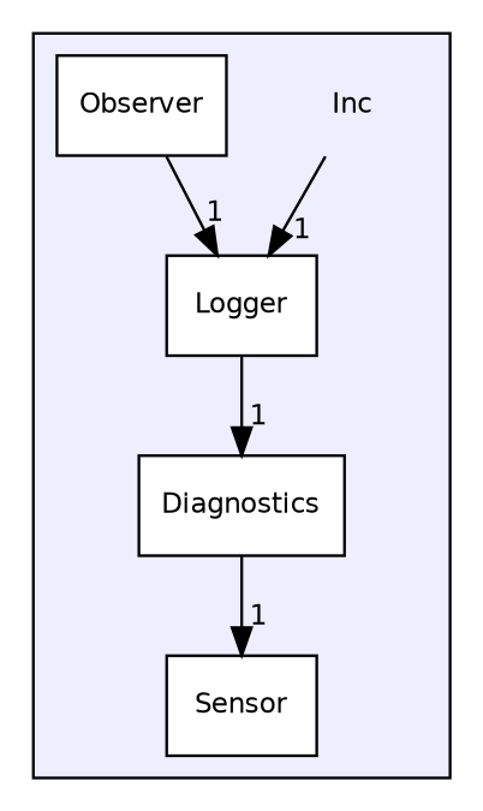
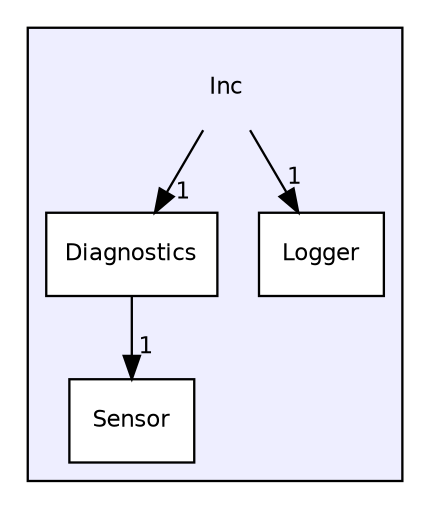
  digraph {
    compound=true
    node [fontname=Helvetica fontsize=10 shape=box fillcolor=white style=filled]
    edge [headlabel=1 labeldistance=1.5 labelfontname=Helvetica labelfontsize=10]
    n1 [label=Inc shape=plaintext fillcolor="" style=""]
    n2 [label=Diagnostics]
    n3 [label=Logger]
-   n4 [label=Observer]
    n5 [label=Sensor]
    subgraph cluster_1 {
      bgcolor="#eeeeff"
      pencolor=black
      n1
      n2
      n3
-     n4
      n5
    }
-   n3 -> n2
+   n1 -> n2
    n1 -> n3
    n2 -> n5
-   n4 -> n3
  }
